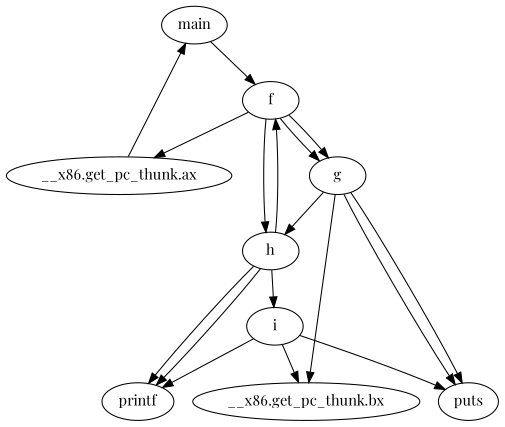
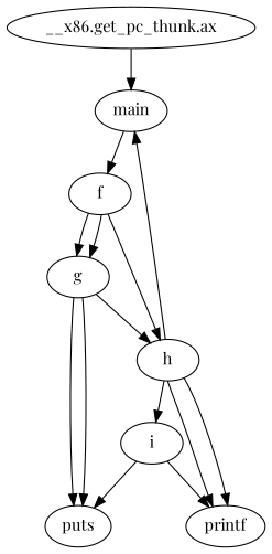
  digraph {
    fontname="Playfair Display"
    node [fontname="Playfair Display"]
    edge [fontname="Playfair Display"]
    main [label="\N\n"]
    f [label="\N\n"]
    "__x86.get_pc_thunk.ax" [label="\N\n"]
    g [label="\N\n"]
    h [label="\N\n"]
-   "__x86.get_pc_thunk.bx" [label="\N\n"]
    puts
    printf
    i [label="\N\n"]
    main -> f
-   f -> "__x86.get_pc_thunk.ax"
    f -> g
    f -> g
    f -> h
    "__x86.get_pc_thunk.ax" -> main
    g -> h
-   g -> "__x86.get_pc_thunk.bx"
    g -> puts
    g -> puts
-   h -> f
+   h -> main
    h -> printf
    h -> printf
    h -> i
-   i -> "__x86.get_pc_thunk.bx"
    i -> puts
    i -> printf
  }
